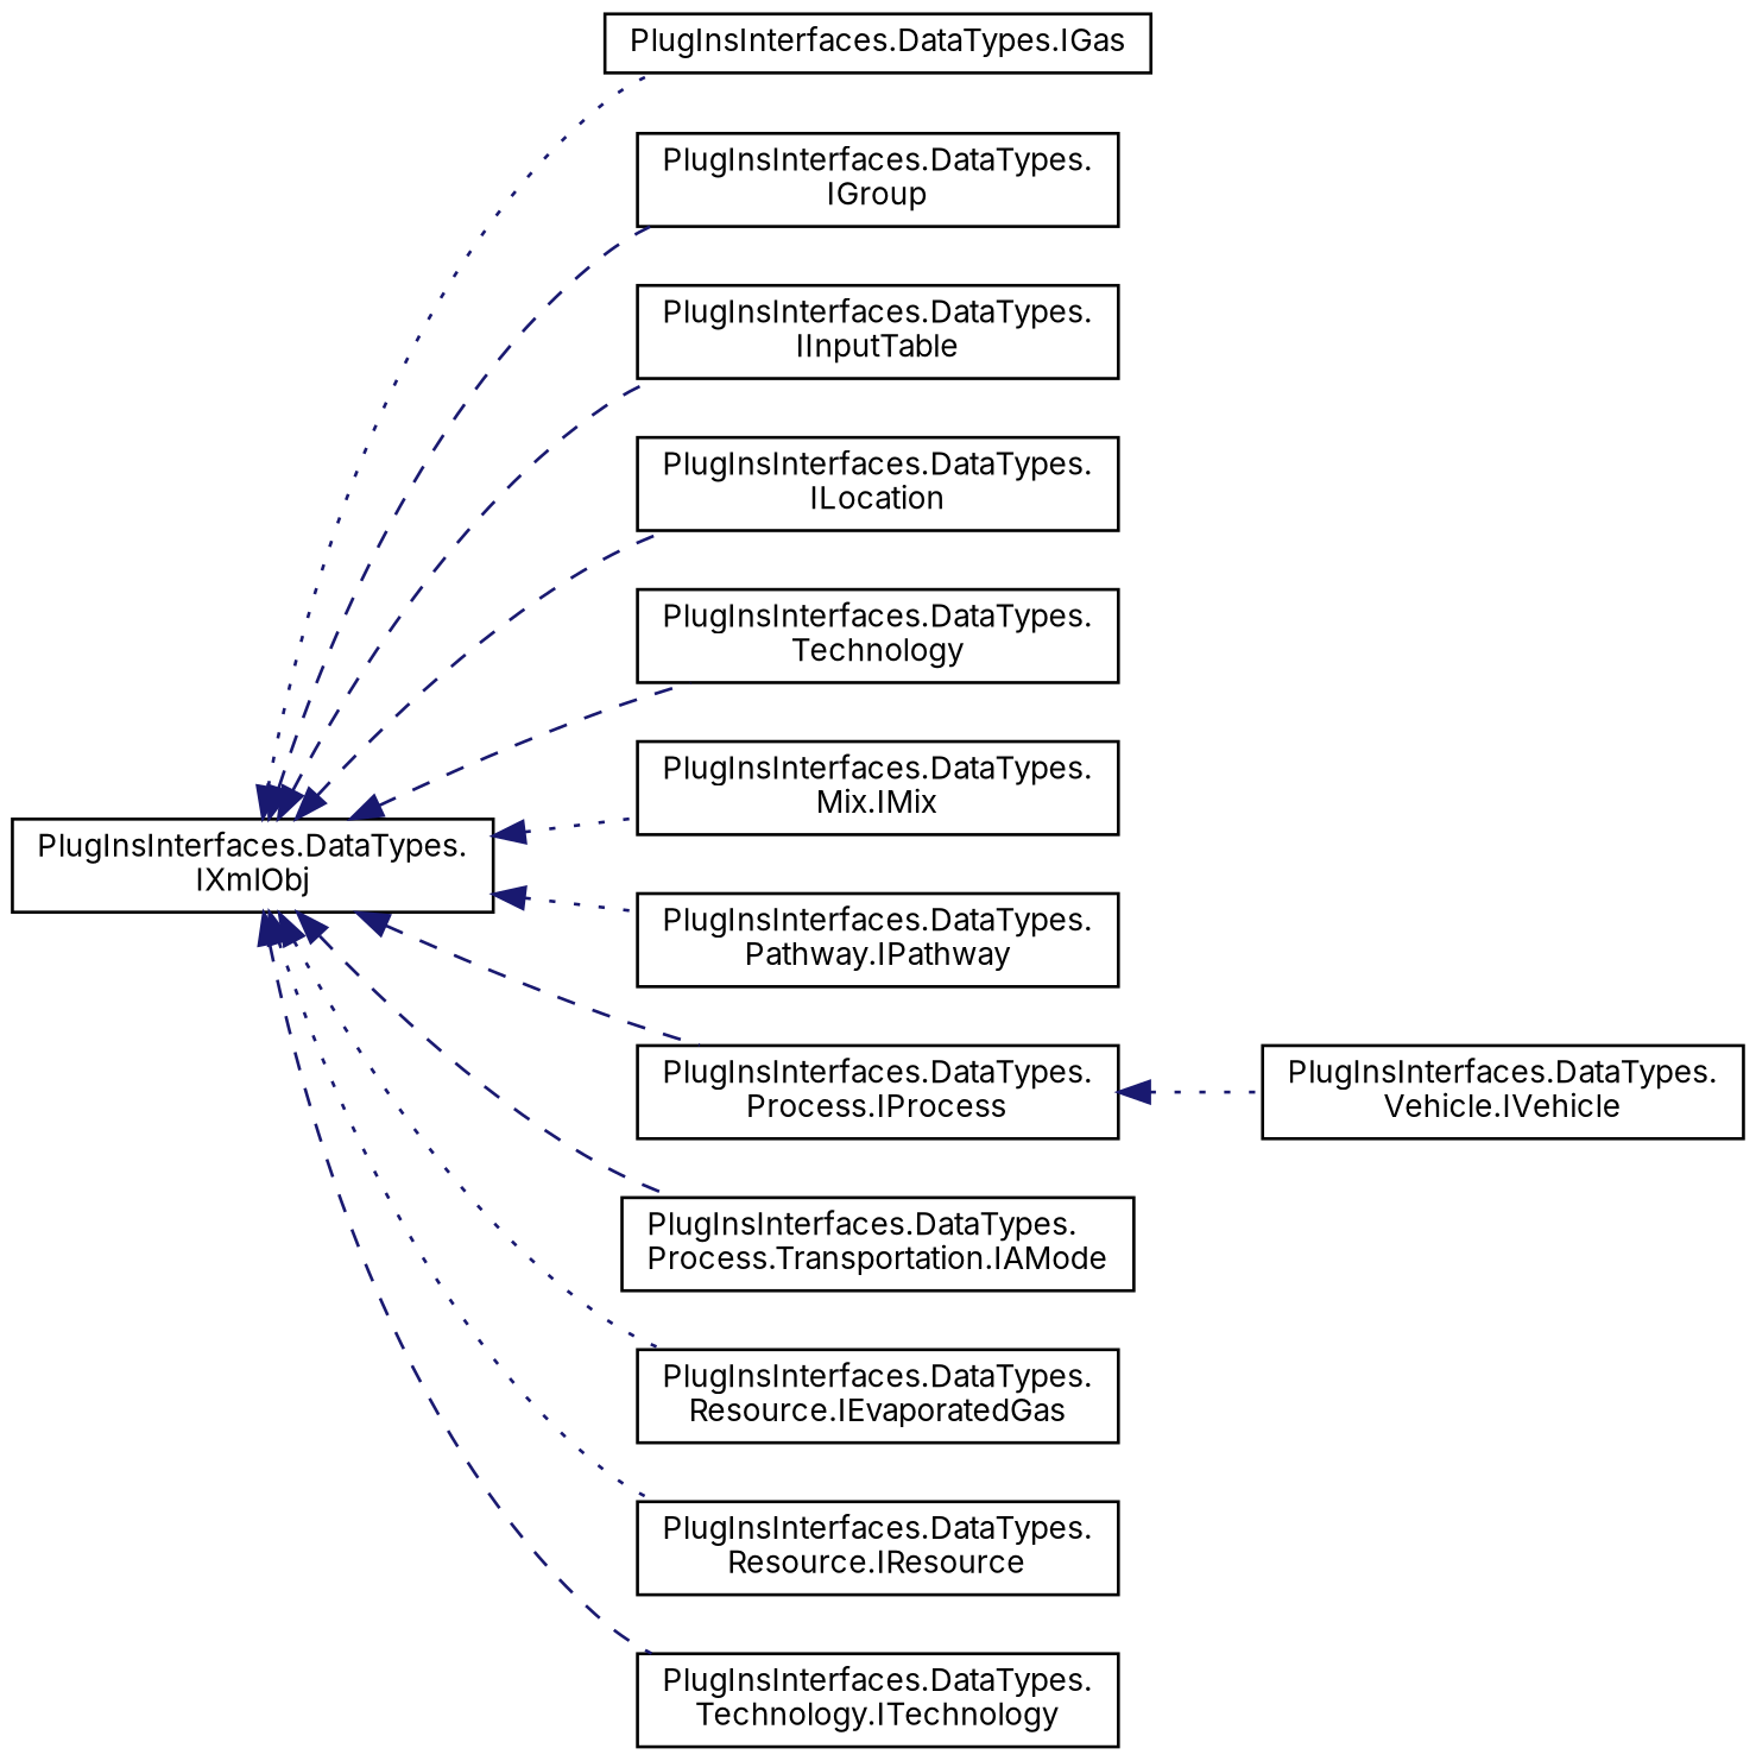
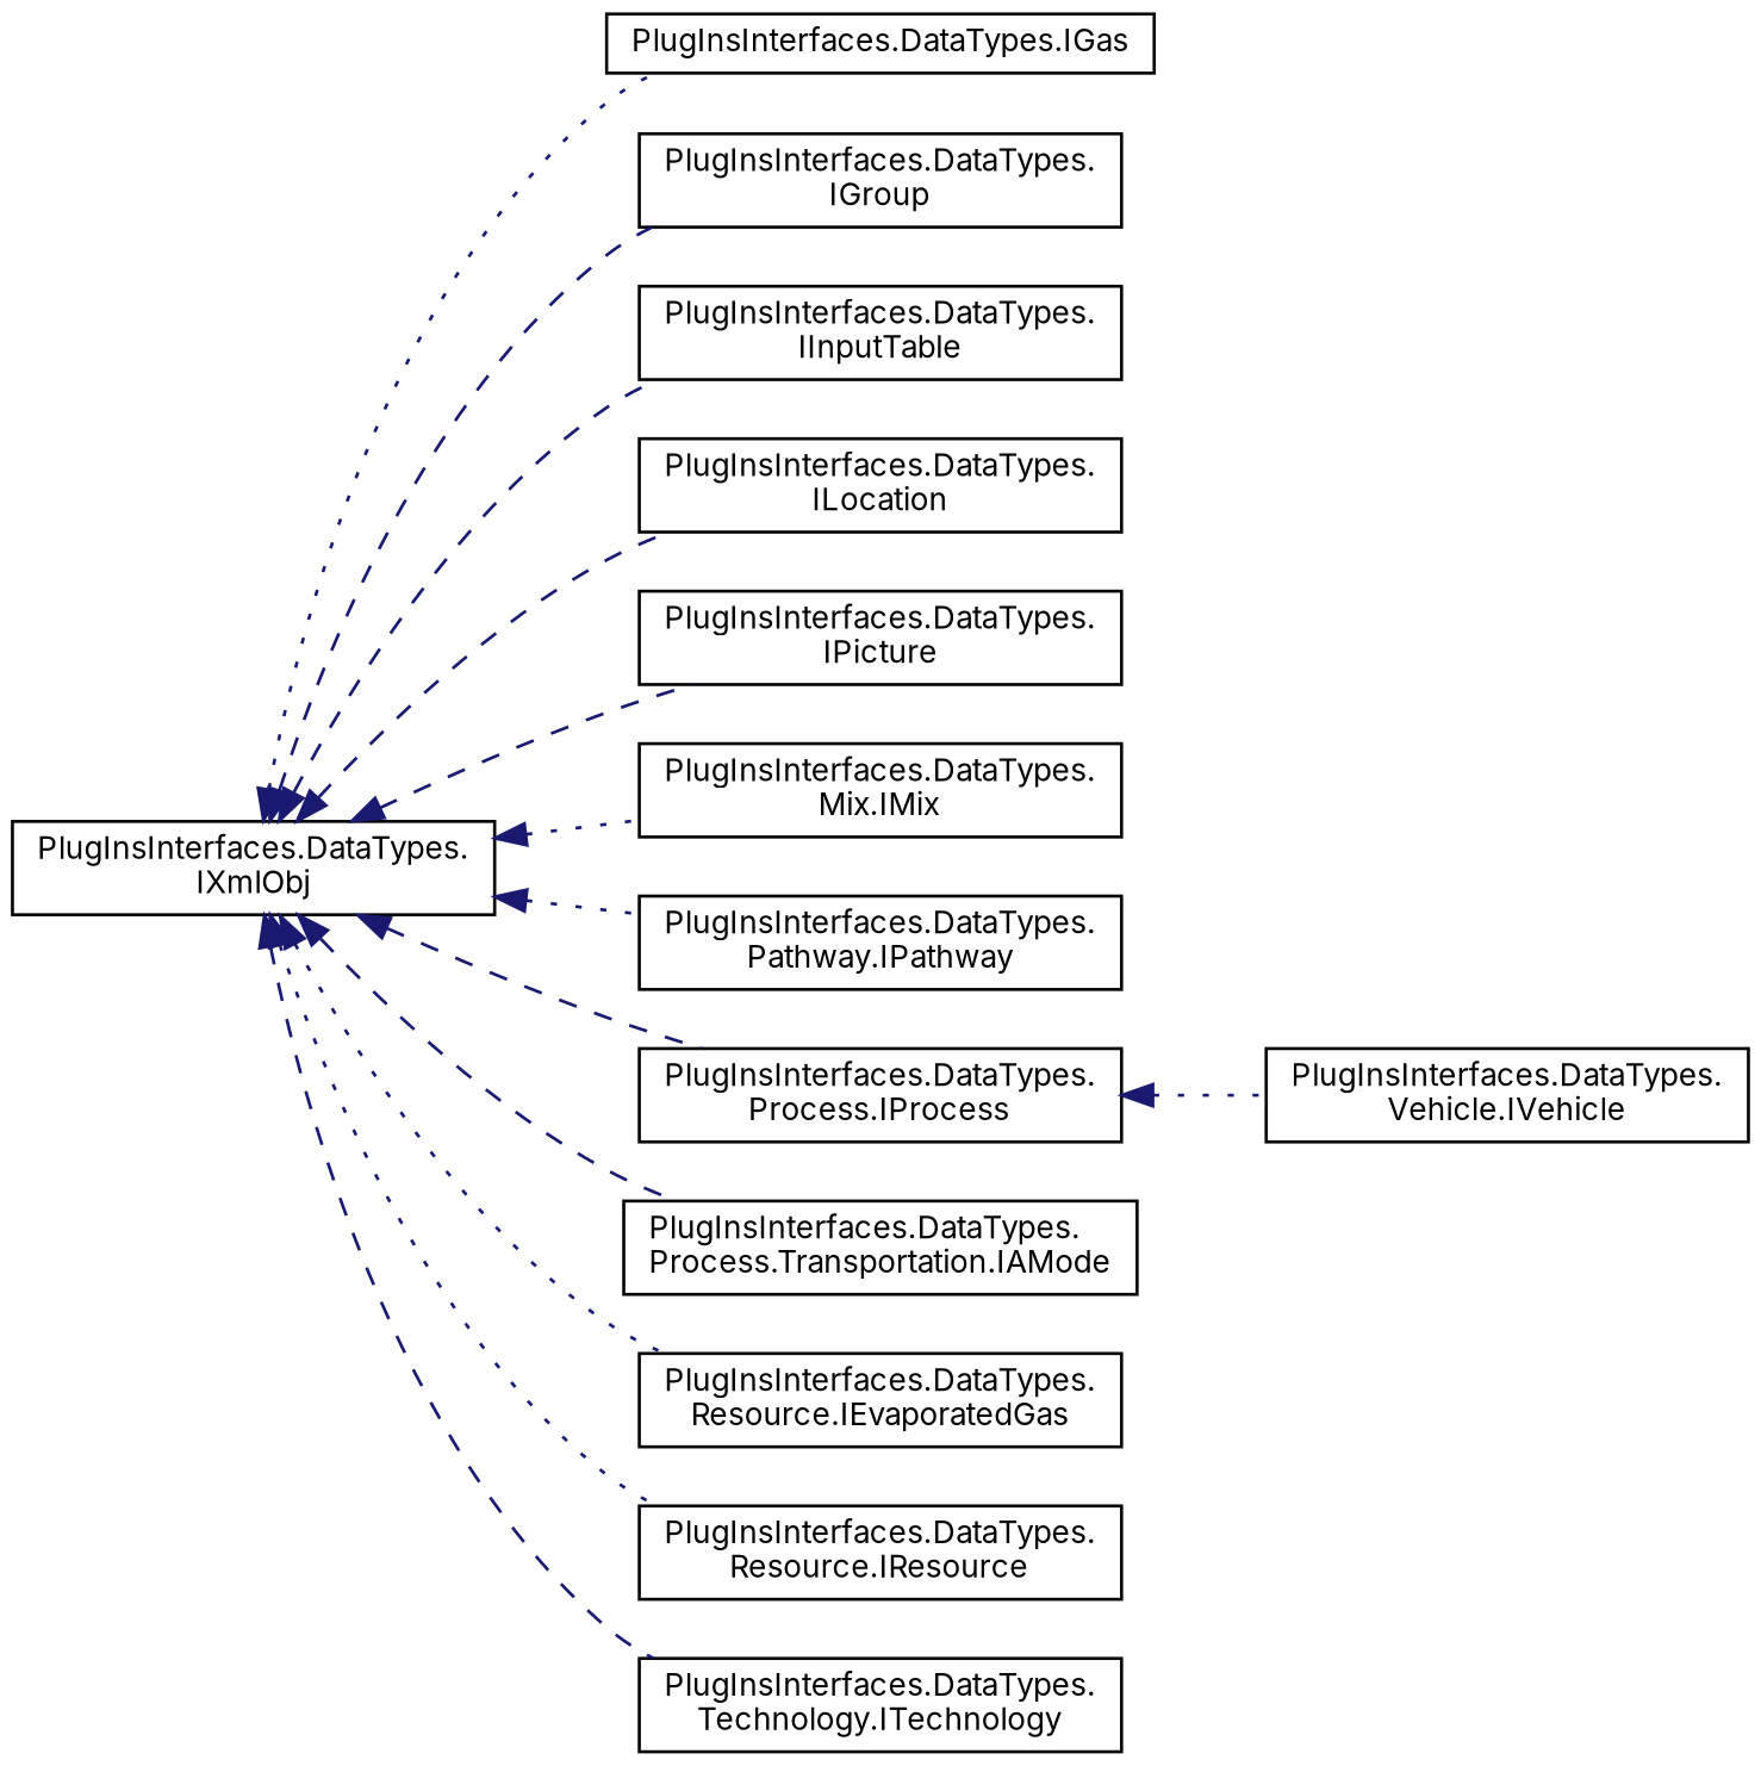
  digraph {
    fontname=Inter
    rankdir=LR
    node [color=black fillcolor=white fontname=Inter fontsize=10 shape=record style=filled]
    edge [color=midnightblue dir=back fontname=Inter fontsize=10 labelfontname=Helvetica labelfontsize=10 style=dashed]
    n1 [height=0.2 label="PlugInsInterfaces.DataTypes.\lIXmlObj" width=0.4]
    n2 [height=0.2 label="PlugInsInterfaces.DataTypes.IGas" width=0.4]
    n3 [height=0.2 label="PlugInsInterfaces.DataTypes.\lIGroup" width=0.4]
    n4 [height=0.2 label="PlugInsInterfaces.DataTypes.\lIInputTable" width=0.4]
    n5 [height=0.2 label="PlugInsInterfaces.DataTypes.\lILocation" width=0.4]
-   n6 [height=0.2 label="PlugInsInterfaces.DataTypes.\lTechnology" width=0.4]
+   n6 [height=0.2 label="PlugInsInterfaces.DataTypes.\lIPicture" width=0.4]
    n7 [height=0.2 label="PlugInsInterfaces.DataTypes.\lMix.IMix" width=0.4]
    n8 [height=0.2 label="PlugInsInterfaces.DataTypes.\lPathway.IPathway" width=0.4]
    n9 [height=0.2 label="PlugInsInterfaces.DataTypes.\lProcess.IProcess" width=0.4]
    n10 [height=0.2 label="PlugInsInterfaces.DataTypes.\lProcess.Transportation.IAMode" width=0.4]
    n11 [height=0.2 label="PlugInsInterfaces.DataTypes.\lResource.IEvaporatedGas" width=0.4]
    n12 [height=0.2 label="PlugInsInterfaces.DataTypes.\lResource.IResource" width=0.4]
    n13 [height=0.2 label="PlugInsInterfaces.DataTypes.\lTechnology.ITechnology" width=0.4]
    n14 [height=0.2 label="PlugInsInterfaces.DataTypes.\lVehicle.IVehicle" width=0.4]
    n1 -> n2 [style=dotted]
    n1 -> n3
    n1 -> n4
    n1 -> n5
    n1 -> n6
    n1 -> n7 [style=dotted]
    n1 -> n8 [style=dotted]
    n1 -> n9
    n1 -> n10
    n1 -> n11 [style=dotted]
    n1 -> n12 [style=dotted]
    n1 -> n13
    n9 -> n14 [style=dotted]
  }
